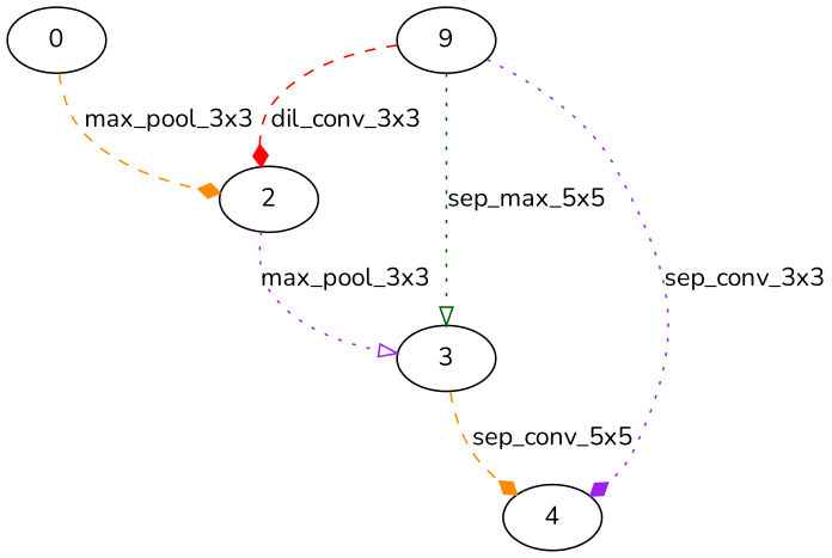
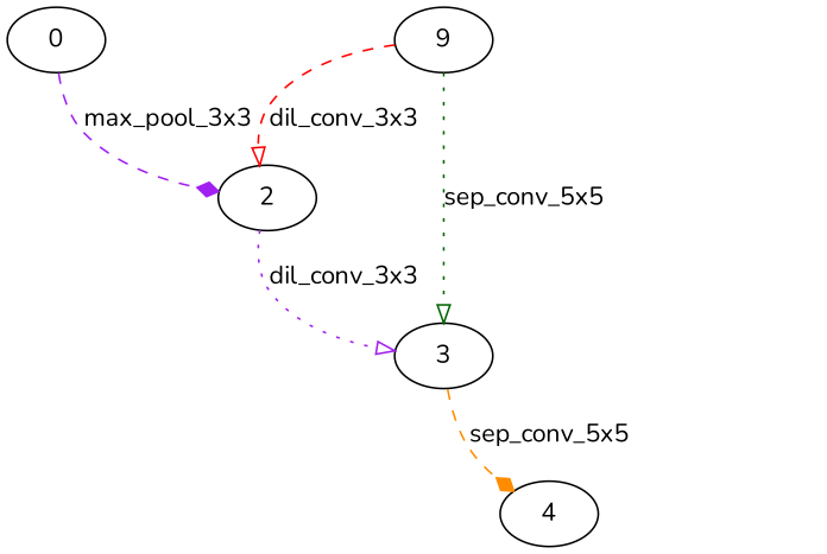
  digraph {
    fontname=Nunito
    node [fontname=Nunito]
    edge [arrowhead=diamond color=darkorange fontname=Nunito style=dashed]
    0
    2
    3
    4
    n5 [label=9]
-   0 -> 2 [label=max_pool_3x3]
-   2 -> 3 [arrowhead=onormal color=purple label=max_pool_3x3 style=dotted]
+   0 -> 2 [color=purple label=max_pool_3x3]
+   2 -> 3 [arrowhead=onormal color=purple label=dil_conv_3x3 style=dotted]
    3 -> 4 [label=sep_conv_5x5]
-   n5 -> 2 [color=red label=dil_conv_3x3]
-   n5 -> 3 [arrowhead=onormal color=darkgreen label=sep_max_5x5 style=dotted]
-   n5 -> 4 [color=purple label=sep_conv_3x3 style=dotted]
+   n5 -> 2 [arrowhead=onormal color=red label=dil_conv_3x3]
+   n5 -> 3 [arrowhead=onormal color=darkgreen label=sep_conv_5x5 style=dotted]
  }
